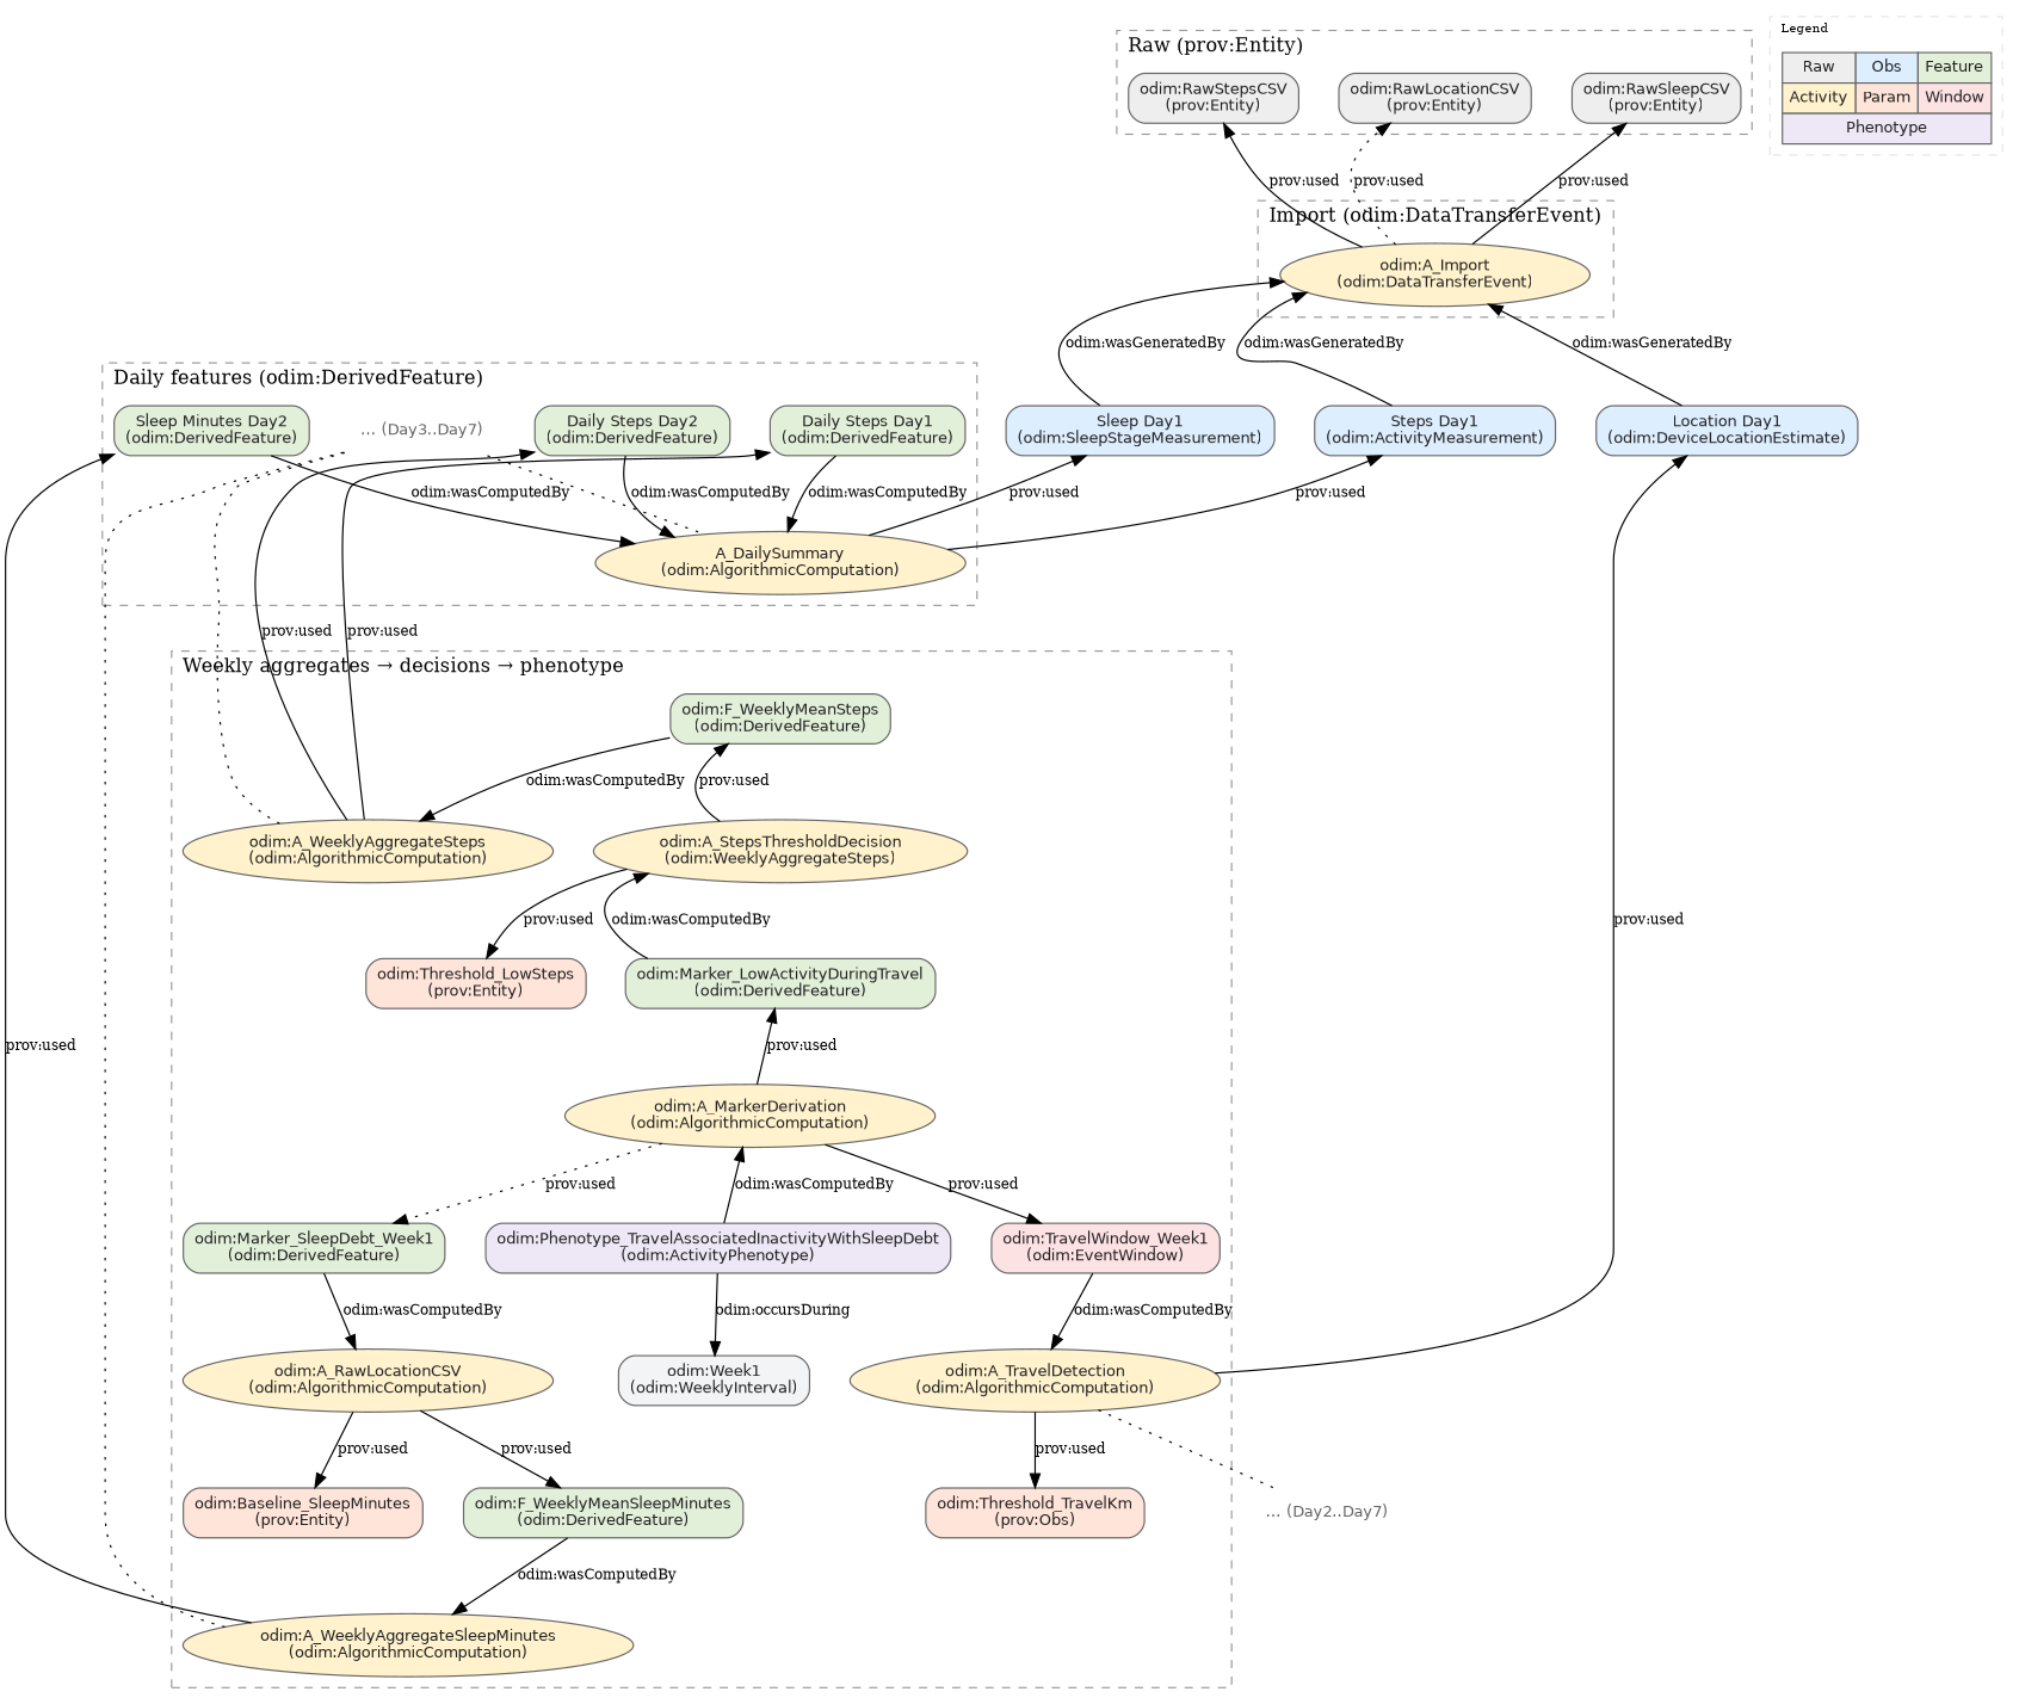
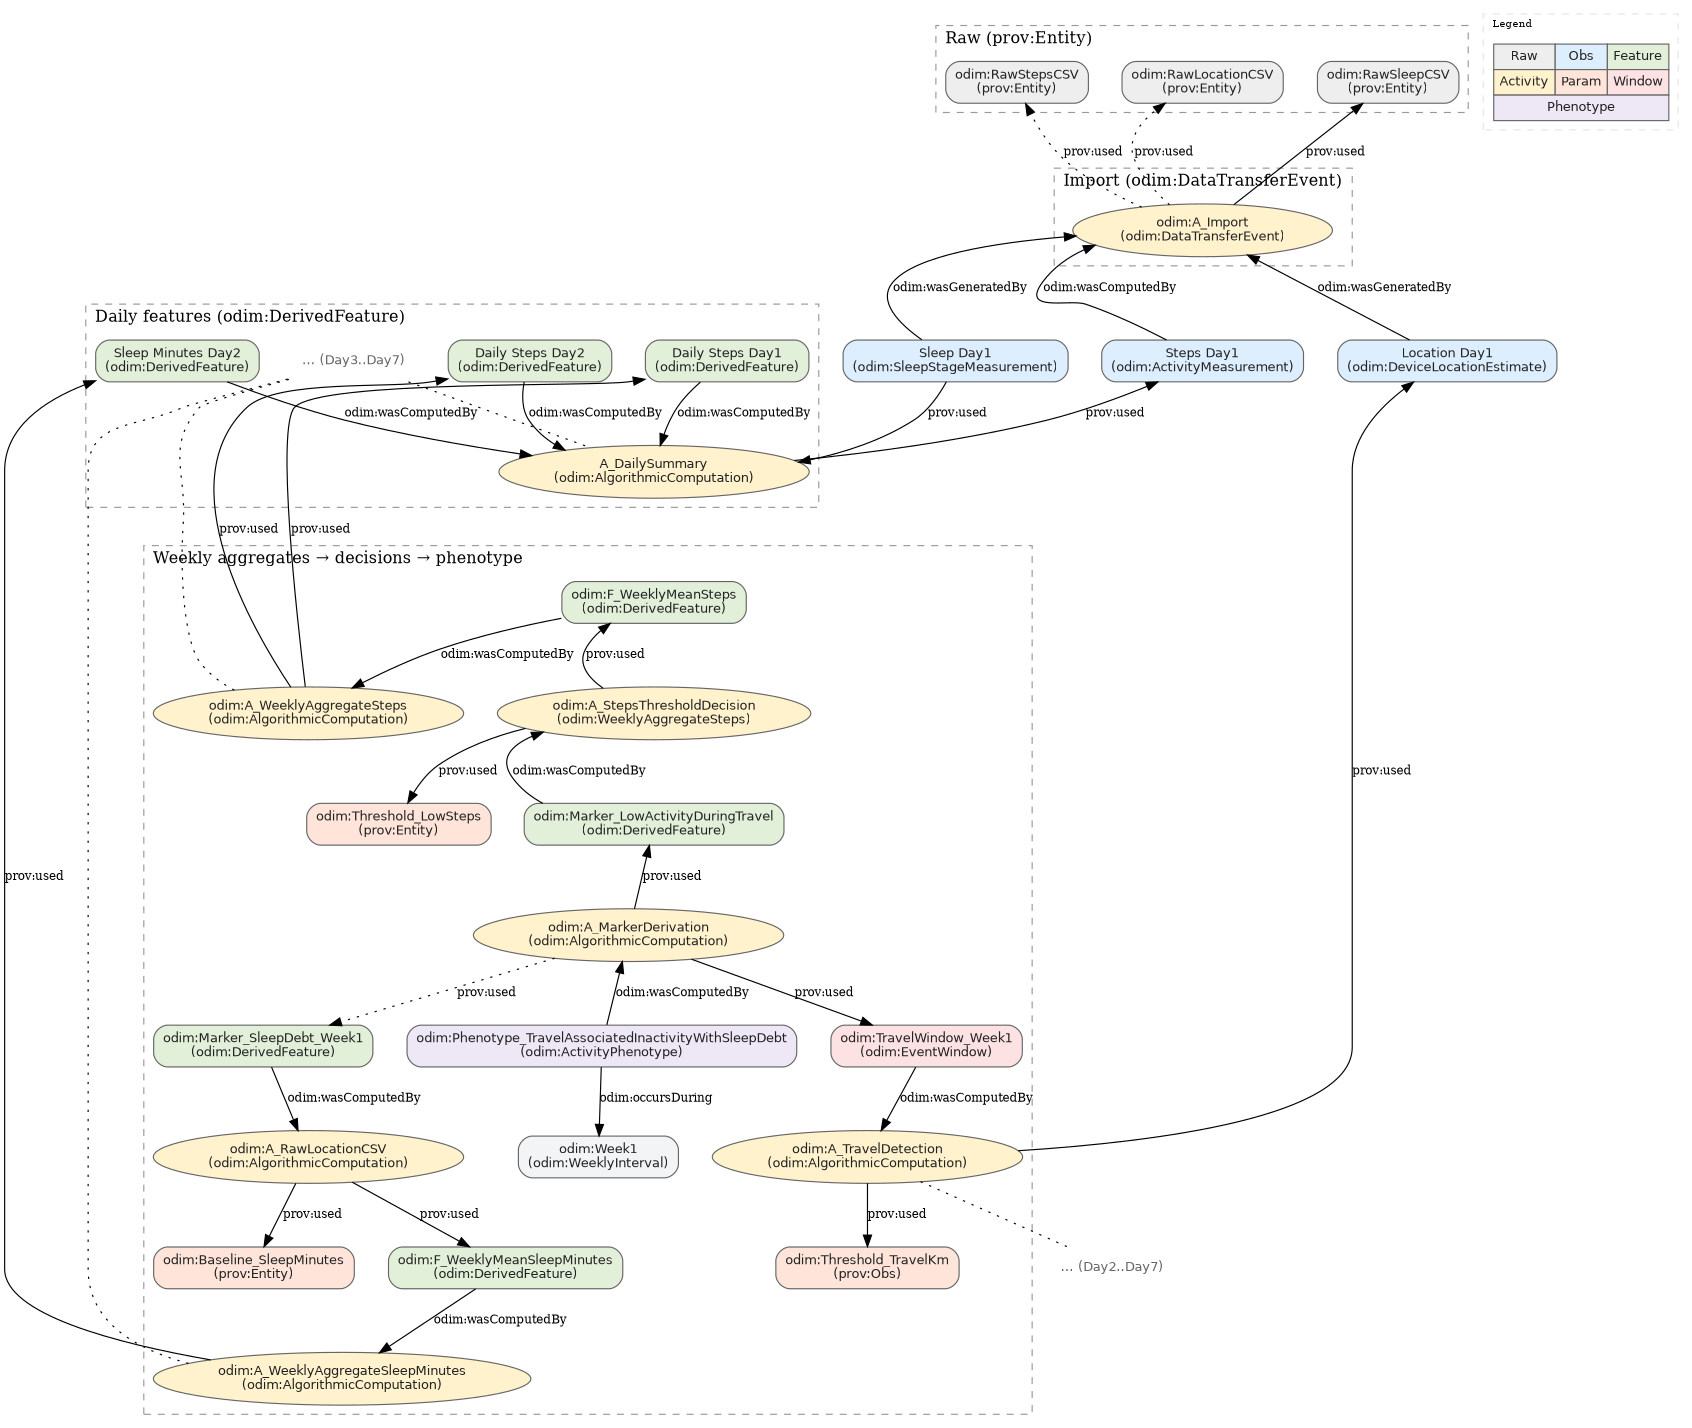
  digraph {
    nodesep=0.4
    rankdir=TB
    ranksep=0.6
    splines=true
    node [color="#666666" fillcolor="#FFF2CC" fontcolor="#222222" fontname=Helvetica fontsize=11 penwidth=1.0 shape=box style="rounded,filled"]
    edge [fontsize=10]
    n1 [fillcolor="#DDEEFF" label="Steps Day1\n(odim:ActivityMeasurement)"]
    n2 [fillcolor="#DDEEFF" label="Sleep Day1\n(odim:SleepStageMeasurement)"]
    n3 [fillcolor="#DDEEFF" label="Location Day1\n(odim:DeviceLocationEstimate)"]
    n4 [fillcolor=white label=<       <TABLE BORDER="0" CELLBORDER="1" CELLSPACING="0" CELLPADDING="4">         <TR>           <TD BGCOLOR="#EEEEEE">Raw</TD>           <TD BGCOLOR="#DDEEFF">Obs</TD>           <TD BGCOLOR="#E2F0D9">Feature</TD>         </TR>         <TR>           <TD BGCOLOR="#FFF2CC">Activity</TD>           <TD BGCOLOR="#FFE5D9">Param</TD>           <TD BGCOLOR="#FDE2E4">Window</TD>         </TR>         <TR>           <TD COLSPAN="3" BGCOLOR="#EDE7F6">Phenotype</TD>         </TR>       </TABLE>     > margin=0 shape=none]
    n5 [fillcolor="#EEEEEE" label="odim:RawStepsCSV\n(prov:Entity)"]
    n6 [fillcolor="#EEEEEE" label="odim:RawSleepCSV\n(prov:Entity)"]
    n7 [fillcolor="#EEEEEE" label="odim:RawLocationCSV\n(prov:Entity)"]
    n8 [label="odim:A_Import\n(odim:DataTransferEvent)" shape=ellipse]
    n9 [color="#888888" fillcolor=white fontcolor="#666666" label="… (Day2..Day7)" shape=plaintext]
    n10 [label="A_DailySummary\n(odim:AlgorithmicComputation)" shape=ellipse]
    n11 [fillcolor="#E2F0D9" label="Daily Steps Day1\n(odim:DerivedFeature)"]
    n12 [fillcolor="#E2F0D9" label="Daily Steps Day2\n(odim:DerivedFeature)"]
    n13 [color="#888888" fillcolor=white fontcolor="#666666" label="… (Day3..Day7)" shape=plaintext]
    n14 [fillcolor="#E2F0D9" label="Sleep Minutes Day2\n(odim:DerivedFeature)"]
    n15 [label="odim:A_WeeklyAggregateSteps\n(odim:AlgorithmicComputation)" shape=ellipse]
    n16 [fillcolor="#E2F0D9" label="odim:F_WeeklyMeanSteps\n(odim:DerivedFeature)"]
    n17 [fillcolor="#FFE5D9" label="odim:Threshold_LowSteps\n(prov:Entity)"]
    n18 [label="odim:A_StepsThresholdDecision\n(odim:WeeklyAggregateSteps)" shape=ellipse]
    n19 [fillcolor="#E2F0D9" label="odim:Marker_LowActivityDuringTravel\n(odim:DerivedFeature)"]
    n20 [label="odim:A_WeeklyAggregateSleepMinutes\n(odim:AlgorithmicComputation)" shape=ellipse]
    n21 [fillcolor="#E2F0D9" label="odim:F_WeeklyMeanSleepMinutes\n(odim:DerivedFeature)"]
    n22 [fillcolor="#FFE5D9" label="odim:Baseline_SleepMinutes\n(prov:Entity)"]
    n23 [label="odim:A_RawLocationCSV\n(odim:AlgorithmicComputation)" shape=ellipse]
    n24 [fillcolor="#E2F0D9" label="odim:Marker_SleepDebt_Week1\n(odim:DerivedFeature)"]
    n25 [label="odim:A_MarkerDerivation\n(odim:AlgorithmicComputation)" shape=ellipse]
    n26 [fillcolor="#EDE7F6" label="odim:Phenotype_TravelAssociatedInactivityWithSleepDebt\n(odim:ActivityPhenotype)"]
    n27 [fillcolor="#F3F4F6" label="odim:Week1\n(odim:WeeklyInterval)"]
    n28 [label="odim:A_TravelDetection\n(odim:AlgorithmicComputation)" shape=ellipse]
    n29 [fillcolor="#FDE2E4" label="odim:TravelWindow_Week1\n(odim:EventWindow)"]
    n30 [fillcolor="#FFE5D9" label="odim:Threshold_TravelKm\n(prov:Obs)"]
    subgraph sub_1 {
      rank=same
      n1
      n2
      n3
    }
    subgraph cluster_2 {
      color=gray90
      fontsize=9
      label=Legend
      labeljust=l
      labelloc=t
      style=dashed
      n4
    }
    subgraph cluster_3 {
      color=gray60
      label="Raw (prov:Entity)"
      labeljust=l
      labelloc=t
      style=dashed
      n5
      n6
      n7
    }
    subgraph cluster_4 {
      color=gray60
      label="Import (odim:DataTransferEvent)"
      labeljust=l
      labelloc=t
      style=dashed
      n8
    }
    subgraph cluster_5 {
      color=gray60
      style=invis
      n9
    }
    subgraph cluster_6 {
      color=gray60
      label="Daily features (odim:DerivedFeature)"
      labeljust=l
      labelloc=t
      style=dashed
      n10
      n11
      n12
      n13
      n14
    }
    subgraph cluster_7 {
      color=gray60
      label="Weekly aggregates → decisions → phenotype"
      labeljust=l
      labelloc=t
      style=dashed
      n15
      n16
      n17
      n18
      n19
      n20
      n21
      n22
      n23
      n24
      n25
      n26
      n27
      n28
      n29
      n30
    }
-   n1 -> n8 [label="odim:wasGeneratedBy"]
+   n1 -> n8 [label="odim:wasComputedBy"]
    n1 -> n10 [style=invis weight=10 fontsize=""]
    n2 -> n8 [label="odim:wasGeneratedBy"]
    n3 -> n8 [label="odim:wasGeneratedBy"]
    n7 -> n8 [style=invis weight=10 fontsize=""]
    n8 -> n1 [style=invis weight=10 fontsize=""]
-   n8 -> n5 [label="prov:used"]
+   n8 -> n5 [label="prov:used" style=dotted]
    n8 -> n6 [label="prov:used"]
    n8 -> n7 [label="prov:used" style=dotted]
    n10 -> n1 [label="prov:used"]
-   n10 -> n2 [label="prov:used"]
+   n2 -> n10 [label="prov:used"]
    n10 -> n16 [style=invis weight=10 fontsize=""]
    n11 -> n10 [label="odim:wasComputedBy"]
    n12 -> n10 [label="odim:wasComputedBy"]
    n13 -> n10 [arrowhead=none style=dotted fontsize=""]
    n14 -> n10 [label="odim:wasComputedBy"]
    n15 -> n11 [label="prov:used"]
    n15 -> n12 [label="prov:used"]
    n15 -> n13 [arrowhead=none style=dotted fontsize=""]
    n16 -> n15 [label="odim:wasComputedBy"]
    n16 -> n18 [style=invis weight=10 fontsize=""]
    n18 -> n16 [label="prov:used"]
    n18 -> n17 [label="prov:used"]
    n18 -> n19 [style=invis weight=10 fontsize=""]
    n19 -> n18 [label="odim:wasComputedBy"]
    n19 -> n25 [style=invis weight=10 fontsize=""]
    n20 -> n13 [arrowhead=none style=dotted fontsize=""]
    n20 -> n14 [label="prov:used"]
    n21 -> n20 [label="odim:wasComputedBy"]
    n23 -> n21 [label="prov:used"]
    n23 -> n22 [label="prov:used"]
    n24 -> n23 [label="odim:wasComputedBy"]
    n25 -> n19 [label="prov:used"]
    n25 -> n24 [label="prov:used" style=dotted]
    n25 -> n26 [style=invis weight=10 fontsize=""]
    n25 -> n29 [label="prov:used"]
    n26 -> n25 [label="odim:wasComputedBy"]
    n26 -> n27 [label="odim:occursDuring"]
    n28 -> n3 [label="prov:used"]
    n28 -> n9 [arrowhead=none style=dotted fontsize=""]
    n28 -> n30 [label="prov:used"]
    n29 -> n28 [label="odim:wasComputedBy"]
  }
